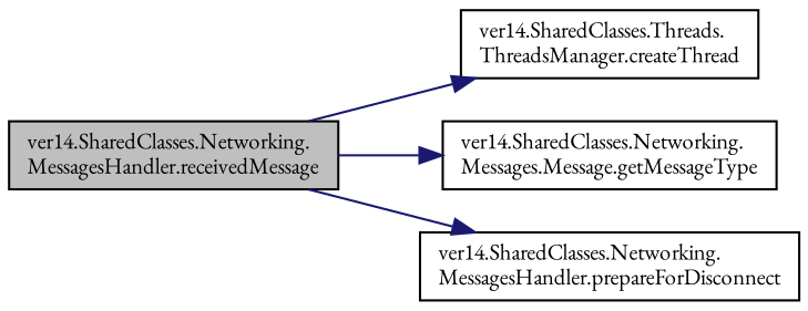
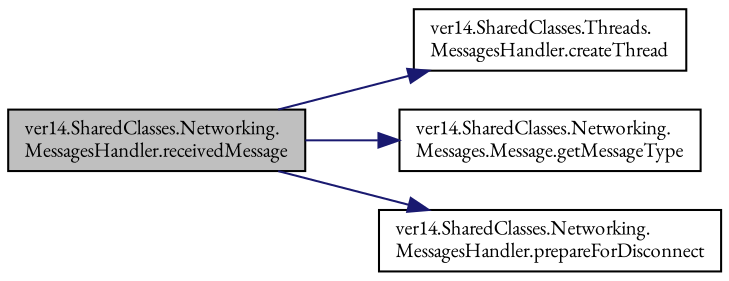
  digraph {
    rankdir=LR
    fontname="EB Garamond"
    node [color=black fillcolor=white fontname="EB Garamond" fontsize=10 shape=record style=filled]
    edge [color=midnightblue fontname="EB Garamond" fontsize=10 labelfontname=Helvetica labelfontsize=10 style=solid]
    n1 [fillcolor=grey75 fontcolor=black height=0.2 label="ver14.SharedClasses.Networking.\lMessagesHandler.receivedMessage" width=0.4]
-   n2 [height=0.2 label="ver14.SharedClasses.Threads.\lThreadsManager.createThread" width=0.4]
+   n2 [height=0.2 label="ver14.SharedClasses.Threads.\lMessagesHandler.createThread" width=0.4]
    n3 [height=0.2 label="ver14.SharedClasses.Networking.\lMessages.Message.getMessageType" width=0.4]
    n4 [height=0.2 label="ver14.SharedClasses.Networking.\lMessagesHandler.prepareForDisconnect" width=0.4]
    n1 -> n2
    n1 -> n3
    n1 -> n4
  }
